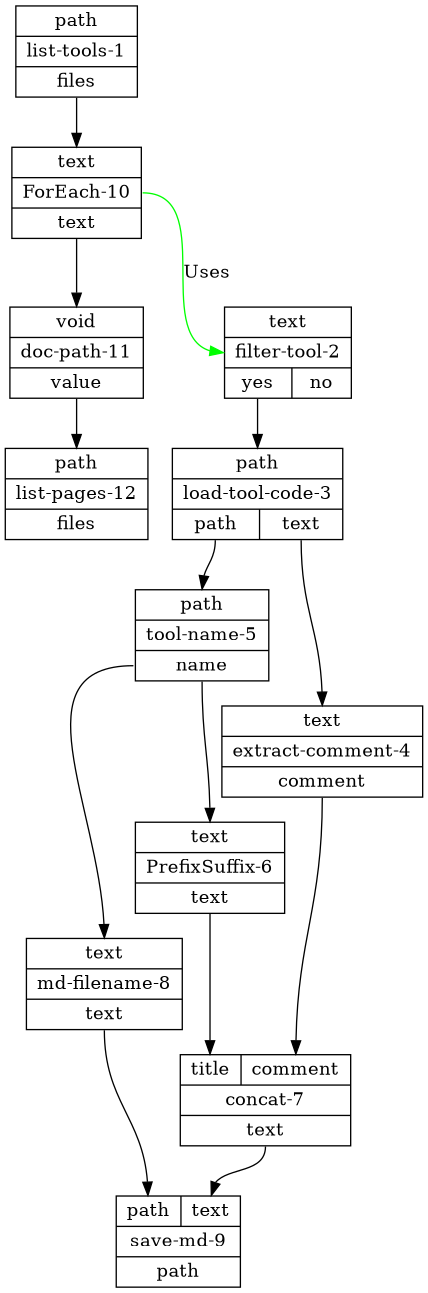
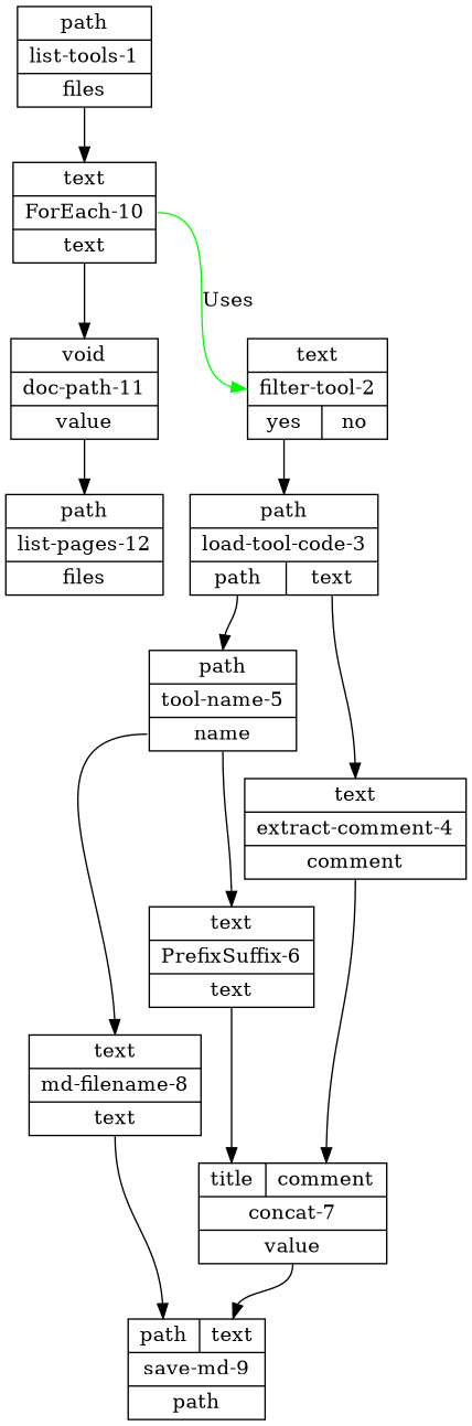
  digraph {
    node [shape=record]
    edge [headport=I0 tailport=O0 weight=999]
    n1 [label="{{<I0> path}|<T> list-tools-1|{<O0> files}}"]
    n2 [label="{{<I0> text}|<T> ForEach-10|{<O0> text}}"]
    n3 [label="{{<I0> void}|<T> doc-path-11|{<O0> value}}"]
    n4 [label="{{<I0> text}|<T> filter-tool-2|{<O0> yes|<O1> no}}"]
    n5 [label="{{<I0> path}|<T> list-pages-12|{<O0> files}}"]
    n6 [label="{{<I0> path}|<T> load-tool-code-3|{<O0> path|<O1> text}}"]
    n7 [label="{{<I0> path}|<T> tool-name-5|{<O0> name}}"]
    n8 [label="{{<I0> text}|<T> extract-comment-4|{<O0> comment}}"]
    n9 [label="{{<I0> text}|<T> md-filename-8|{<O0> text}}"]
    n10 [label="{{<I0> text}|<T> PrefixSuffix-6|{<O0> text}}"]
    n11 [label="{{<I0> path|<I1> text}|<T> save-md-9|{<O0> path}}"]
-   n12 [label="{{<I0> title|<I1> comment}|<T> concat-7|{<O0> text}}"]
+   n12 [label="{{<I0> title|<I1> comment}|<T> concat-7|{<O0> value}}"]
    n1 -> n2
    n2 -> n3
    n2 -> n4 [color=green headport=T label=Uses tailport=T weight=1]
    n3 -> n5
    n4 -> n6
    n6 -> n7
    n6 -> n8 [tailport=O1]
    n7 -> n9
    n7 -> n10
    n8 -> n12 [headport=I1]
    n9 -> n11
    n10 -> n12
    n12 -> n11 [headport=I1]
  }
